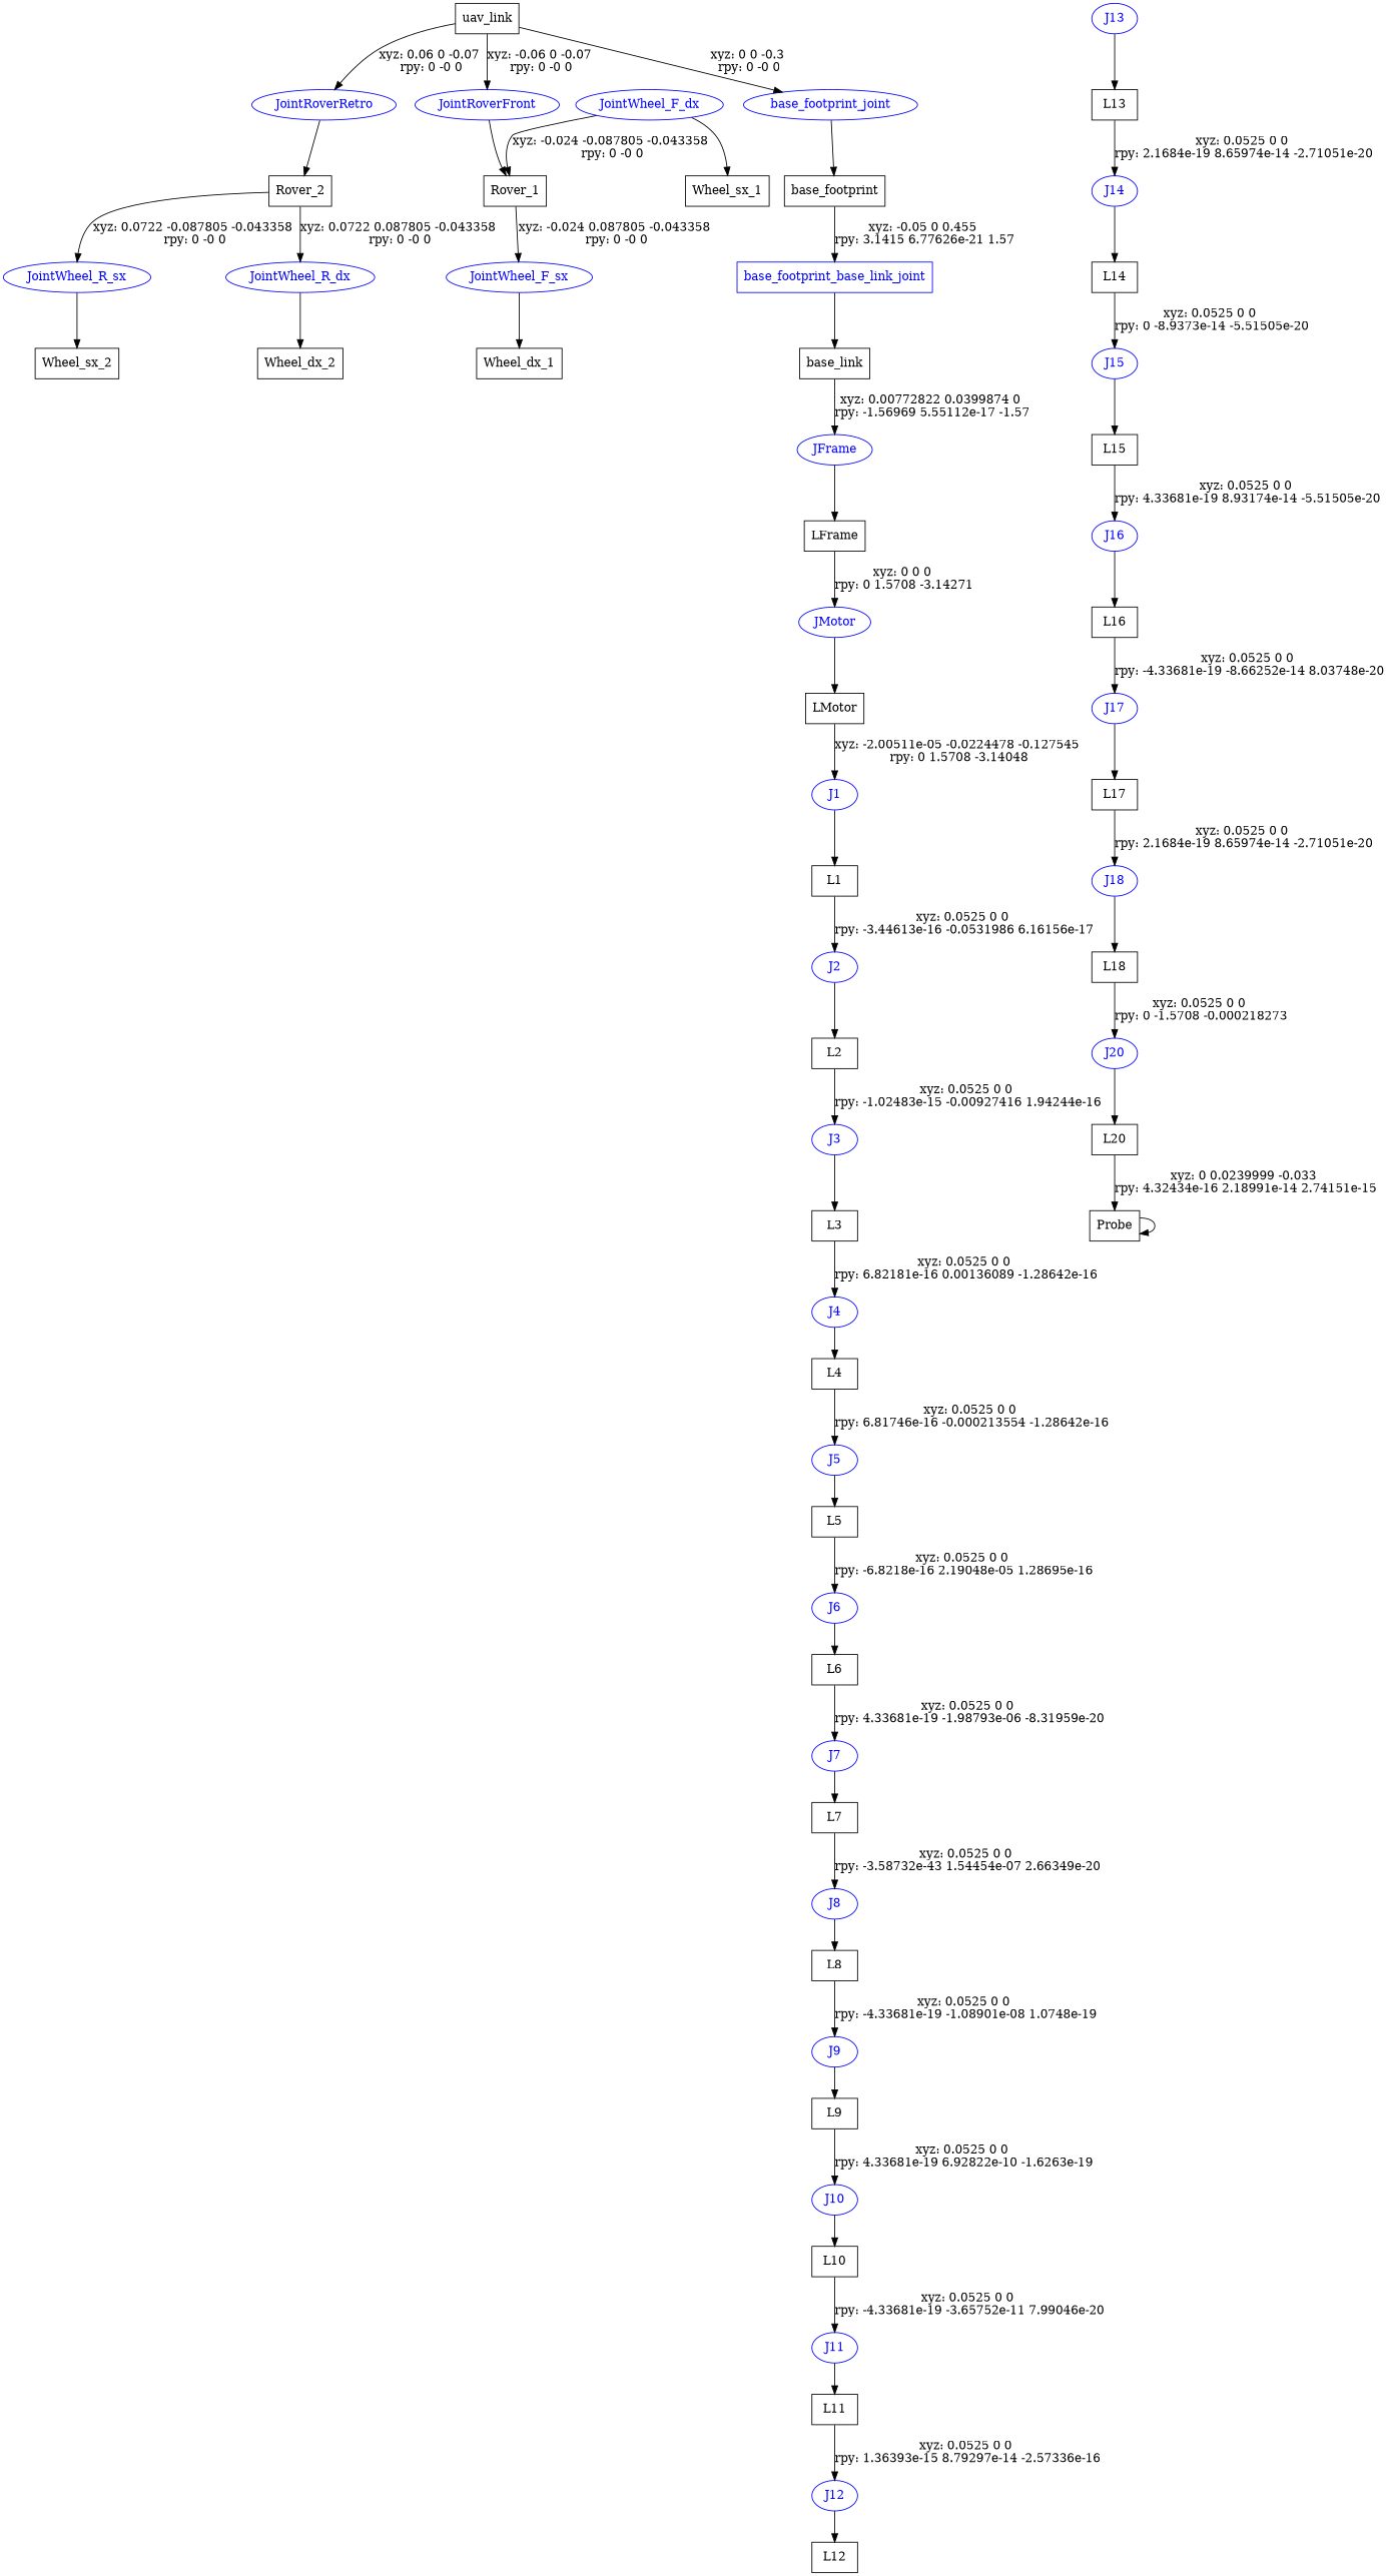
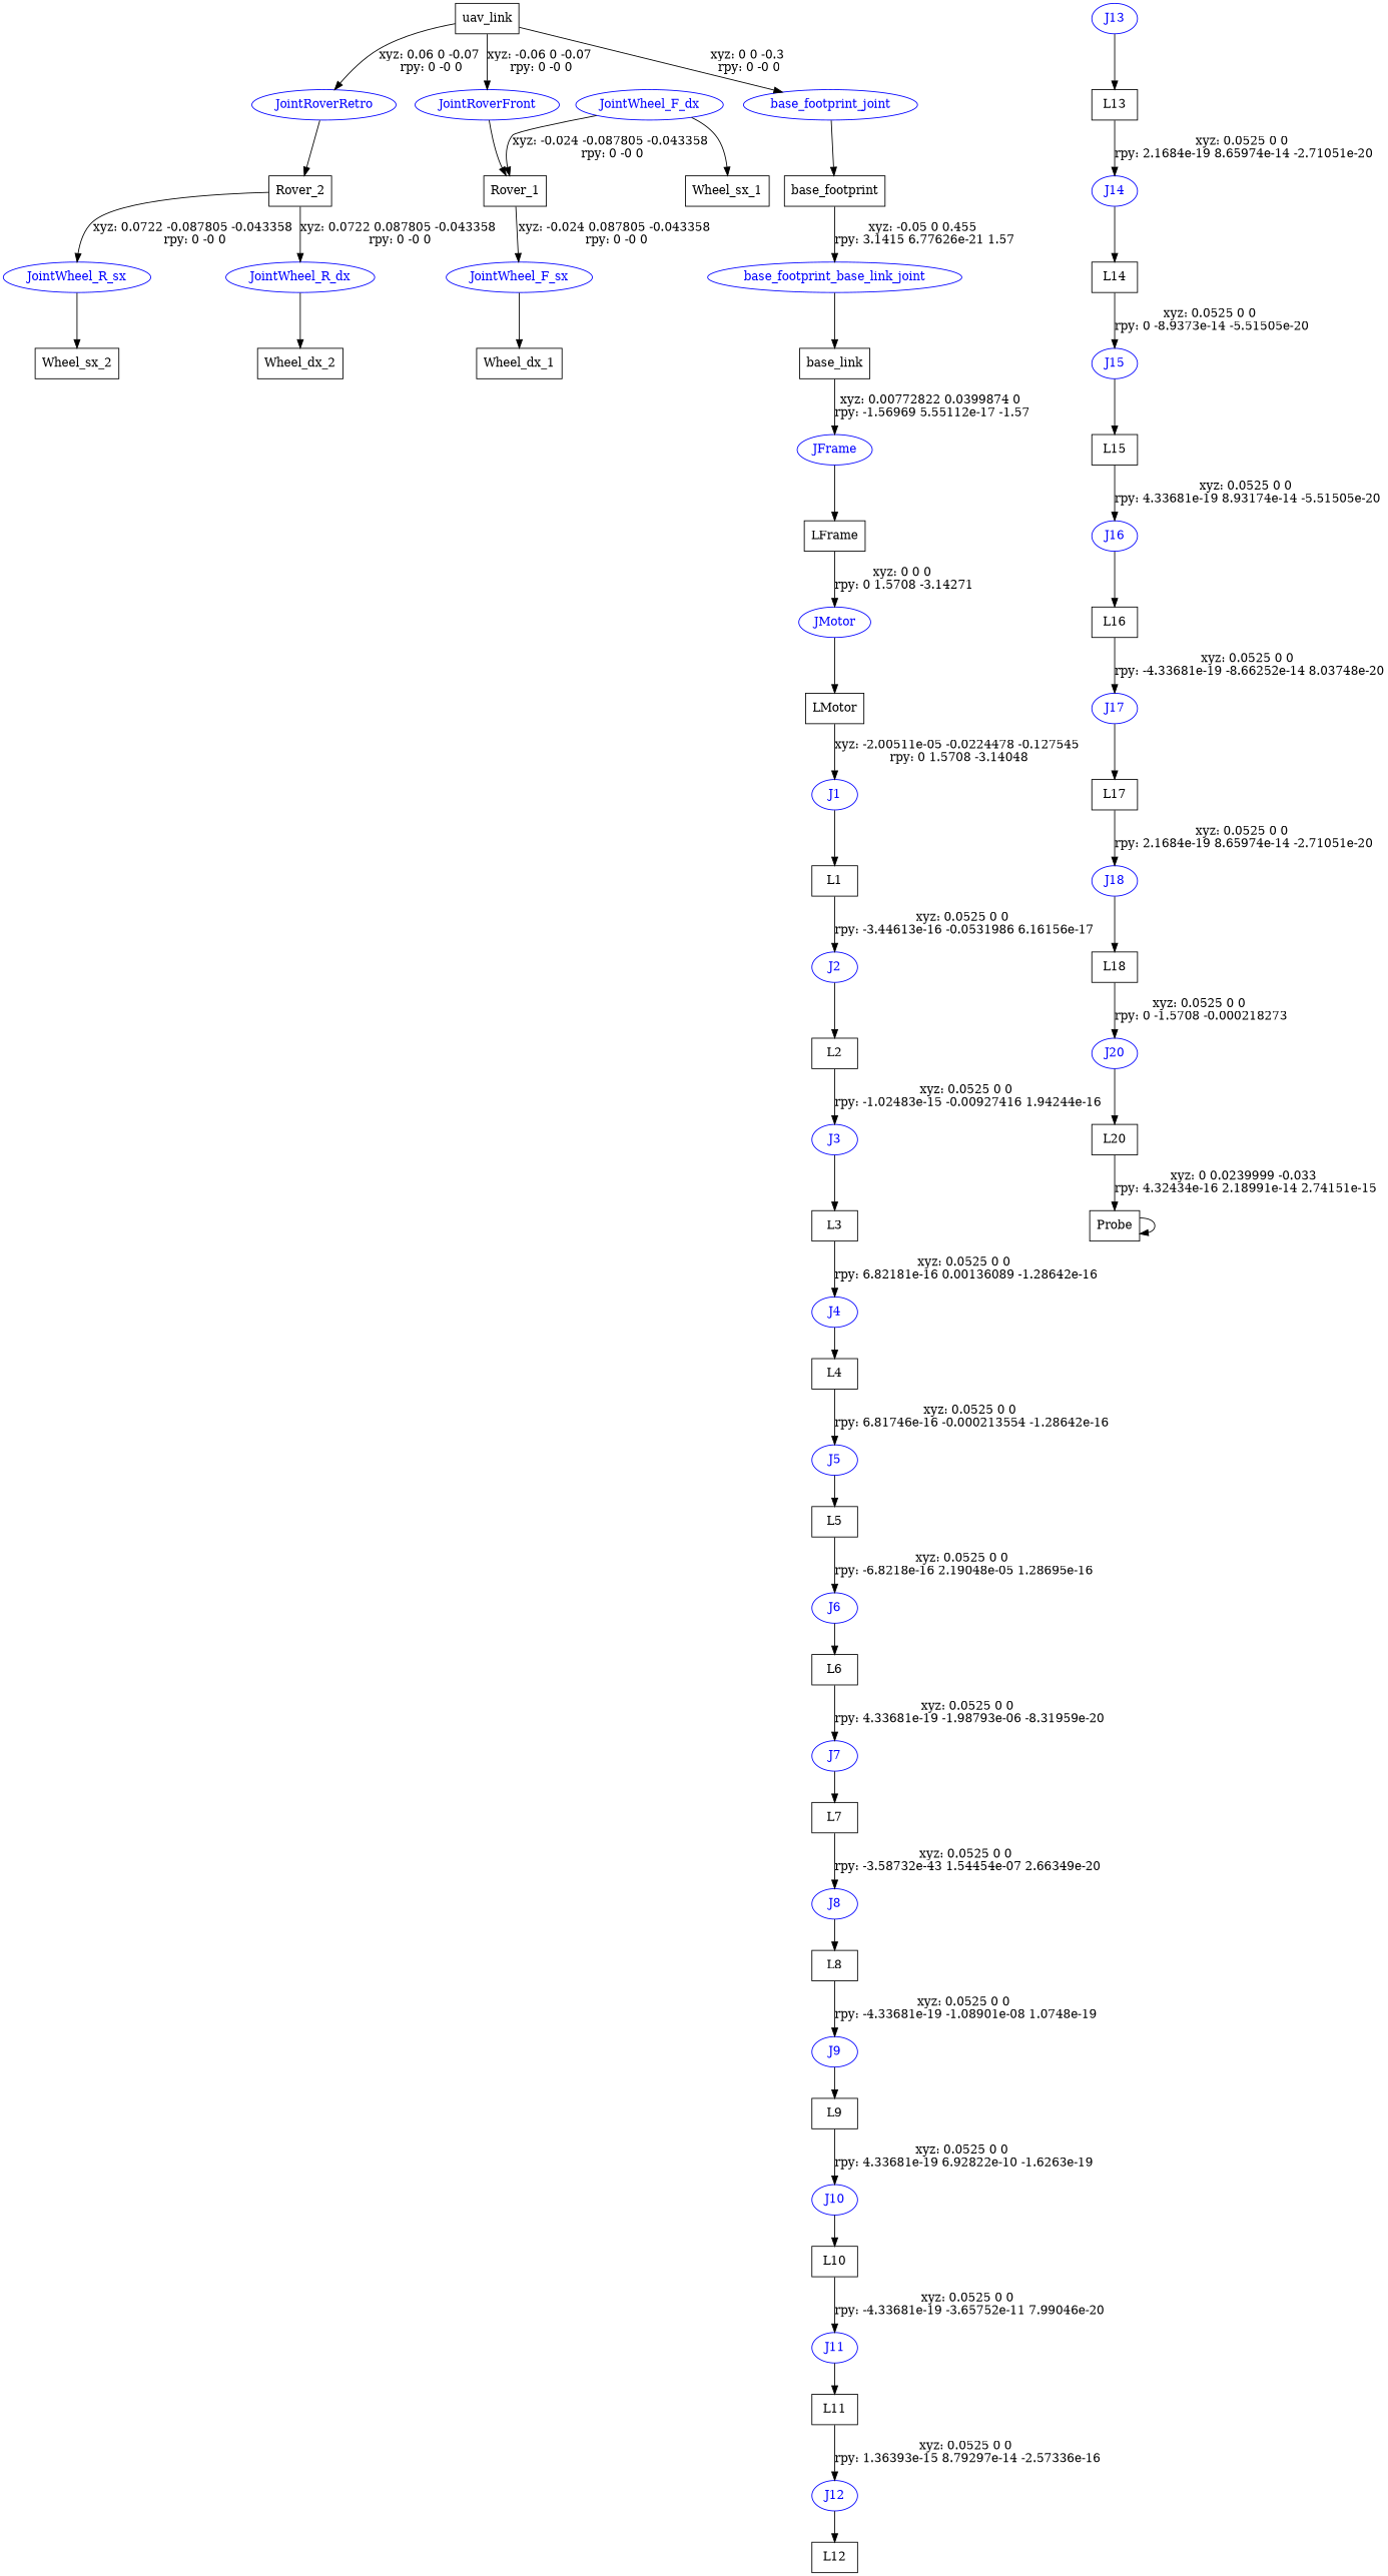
  digraph {
    node [shape=box]
    n1 [label=uav_link]
    JointRoverFront [color=blue fontcolor=blue shape=ellipse]
    JointRoverRetro [color=blue fontcolor=blue shape=ellipse]
    base_footprint_joint [color=blue fontcolor=blue shape=ellipse]
    n5 [label=Rover_1]
    n6 [label=Rover_2]
    n7 [label=base_footprint]
    JointWheel_F_sx [color=blue fontcolor=blue shape=ellipse]
    JointWheel_F_dx [color=blue fontcolor=blue shape=ellipse]
    n10 [label=Wheel_sx_1]
    n11 [label=Wheel_dx_1]
    JointWheel_R_dx [color=blue fontcolor=blue shape=ellipse]
    JointWheel_R_sx [color=blue fontcolor=blue shape=ellipse]
    n14 [label=Wheel_dx_2]
    n15 [label=Wheel_sx_2]
-   base_footprint_base_link_joint [color=blue fontcolor=blue]
+   base_footprint_base_link_joint [color=blue fontcolor=blue shape=ellipse]
    n17 [label=base_link]
    JFrame [color=blue fontcolor=blue shape=ellipse]
    n19 [label=LFrame]
    JMotor [color=blue fontcolor=blue shape=ellipse]
    n21 [label=LMotor]
    J1 [color=blue fontcolor=blue shape=ellipse]
    n23 [label=L1]
    J2 [color=blue fontcolor=blue shape=ellipse]
    n25 [label=L2]
    J3 [color=blue fontcolor=blue shape=ellipse]
    n27 [label=L3]
    J4 [color=blue fontcolor=blue shape=ellipse]
    n29 [label=L4]
    J5 [color=blue fontcolor=blue shape=ellipse]
    n31 [label=L5]
    J6 [color=blue fontcolor=blue shape=ellipse]
    n33 [label=L6]
    J7 [color=blue fontcolor=blue shape=ellipse]
    n35 [label=L7]
    J8 [color=blue fontcolor=blue shape=ellipse]
    n37 [label=L8]
    J9 [color=blue fontcolor=blue shape=ellipse]
    n39 [label=L9]
    J10 [color=blue fontcolor=blue shape=ellipse]
    n41 [label=L10]
    J11 [color=blue fontcolor=blue shape=ellipse]
    n43 [label=L11]
    J12 [color=blue fontcolor=blue shape=ellipse]
    n45 [label=L12]
    J13 [color=blue fontcolor=blue shape=ellipse]
    n47 [label=L13]
    J14 [color=blue fontcolor=blue shape=ellipse]
    n49 [label=L14]
    J15 [color=blue fontcolor=blue shape=ellipse]
    n51 [label=L15]
    J16 [color=blue fontcolor=blue shape=ellipse]
    n53 [label=L16]
    J17 [color=blue fontcolor=blue shape=ellipse]
    n55 [label=L17]
    J18 [color=blue fontcolor=blue shape=ellipse]
    n57 [label=L18]
    J20 [color=blue fontcolor=blue shape=ellipse]
    n59 [label=L20]
    n60 [label=Probe]
    n1 -> JointRoverFront [label="xyz: -0.06 0 -0.07 \nrpy: 0 -0 0"]
    n1 -> JointRoverRetro [label="xyz: 0.06 0 -0.07 \nrpy: 0 -0 0"]
    n1 -> base_footprint_joint [label="xyz: 0 0 -0.3 \nrpy: 0 -0 0"]
    JointRoverFront -> n5
    JointRoverRetro -> n6
    base_footprint_joint -> n7
    n5 -> JointWheel_F_sx [label="xyz: -0.024 0.087805 -0.043358 \nrpy: 0 -0 0"]
    n6 -> JointWheel_R_dx [label="xyz: 0.0722 0.087805 -0.043358 \nrpy: 0 -0 0"]
    n6 -> JointWheel_R_sx [label="xyz: 0.0722 -0.087805 -0.043358 \nrpy: 0 -0 0"]
    n7 -> base_footprint_base_link_joint [label="xyz: -0.05 0 0.455 \nrpy: 3.1415 6.77626e-21 1.57"]
    JointWheel_F_sx -> n11
    JointWheel_F_dx -> n5 [label="xyz: -0.024 -0.087805 -0.043358 \nrpy: 0 -0 0"]
    JointWheel_F_dx -> n10
    JointWheel_R_dx -> n14
    JointWheel_R_sx -> n15
    base_footprint_base_link_joint -> n17
    n17 -> JFrame [label="xyz: 0.00772822 0.0399874 0 \nrpy: -1.56969 5.55112e-17 -1.57"]
    JFrame -> n19
    n19 -> JMotor [label="xyz: 0 0 0 \nrpy: 0 1.5708 -3.14271"]
    JMotor -> n21
    n21 -> J1 [label="xyz: -2.00511e-05 -0.0224478 -0.127545 \nrpy: 0 1.5708 -3.14048"]
    J1 -> n23
    n23 -> J2 [label="xyz: 0.0525 0 0 \nrpy: -3.44613e-16 -0.0531986 6.16156e-17"]
    J2 -> n25
    n25 -> J3 [label="xyz: 0.0525 0 0 \nrpy: -1.02483e-15 -0.00927416 1.94244e-16"]
    J3 -> n27
    n27 -> J4 [label="xyz: 0.0525 0 0 \nrpy: 6.82181e-16 0.00136089 -1.28642e-16"]
    J4 -> n29
    n29 -> J5 [label="xyz: 0.0525 0 0 \nrpy: 6.81746e-16 -0.000213554 -1.28642e-16"]
    J5 -> n31
    n31 -> J6 [label="xyz: 0.0525 0 0 \nrpy: -6.8218e-16 2.19048e-05 1.28695e-16"]
    J6 -> n33
    n33 -> J7 [label="xyz: 0.0525 0 0 \nrpy: 4.33681e-19 -1.98793e-06 -8.31959e-20"]
    J7 -> n35
    n35 -> J8 [label="xyz: 0.0525 0 0 \nrpy: -3.58732e-43 1.54454e-07 2.66349e-20"]
    J8 -> n37
    n37 -> J9 [label="xyz: 0.0525 0 0 \nrpy: -4.33681e-19 -1.08901e-08 1.0748e-19"]
    J9 -> n39
    n39 -> J10 [label="xyz: 0.0525 0 0 \nrpy: 4.33681e-19 6.92822e-10 -1.6263e-19"]
    J10 -> n41
    n41 -> J11 [label="xyz: 0.0525 0 0 \nrpy: -4.33681e-19 -3.65752e-11 7.99046e-20"]
    J11 -> n43
    n43 -> J12 [label="xyz: 0.0525 0 0 \nrpy: 1.36393e-15 8.79297e-14 -2.57336e-16"]
    J12 -> n45
    J13 -> n47
    n47 -> J14 [label="xyz: 0.0525 0 0 \nrpy: 2.1684e-19 8.65974e-14 -2.71051e-20"]
    J14 -> n49
    n49 -> J15 [label="xyz: 0.0525 0 0 \nrpy: 0 -8.9373e-14 -5.51505e-20"]
    J15 -> n51
    n51 -> J16 [label="xyz: 0.0525 0 0 \nrpy: 4.33681e-19 8.93174e-14 -5.51505e-20"]
    J16 -> n53
    n53 -> J17 [label="xyz: 0.0525 0 0 \nrpy: -4.33681e-19 -8.66252e-14 8.03748e-20"]
    J17 -> n55
    n55 -> J18 [label="xyz: 0.0525 0 0 \nrpy: 2.1684e-19 8.65974e-14 -2.71051e-20"]
    J18 -> n57
    n57 -> J20 [label="xyz: 0.0525 0 0 \nrpy: 0 -1.5708 -0.000218273"]
    J20 -> n59
    n59 -> n60 [label="xyz: 0 0.0239999 -0.033 \nrpy: 4.32434e-16 2.18991e-14 2.74151e-15"]
    n60 -> n60
  }
